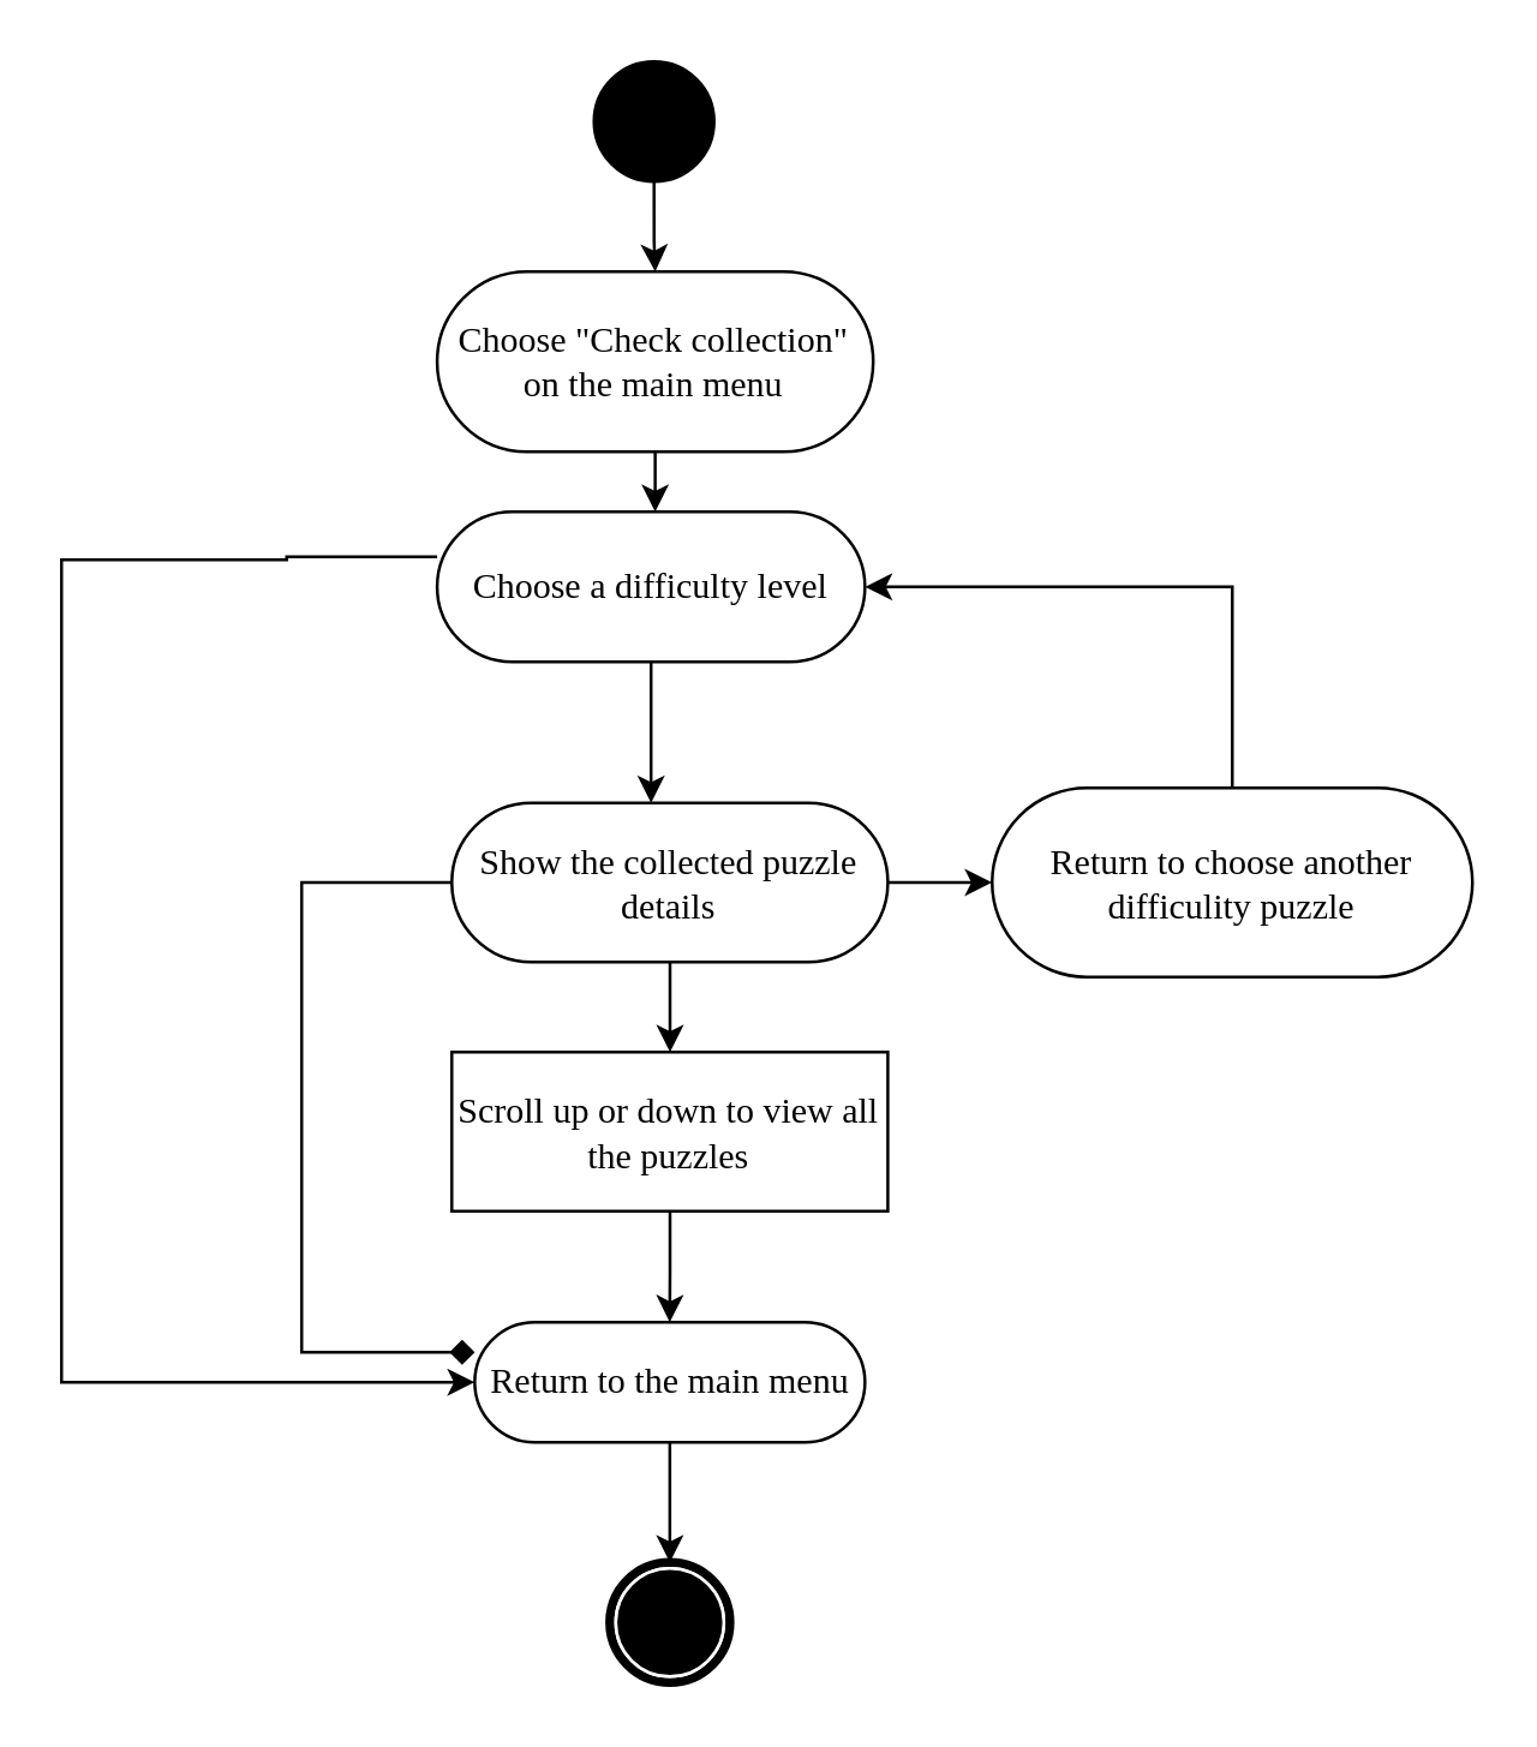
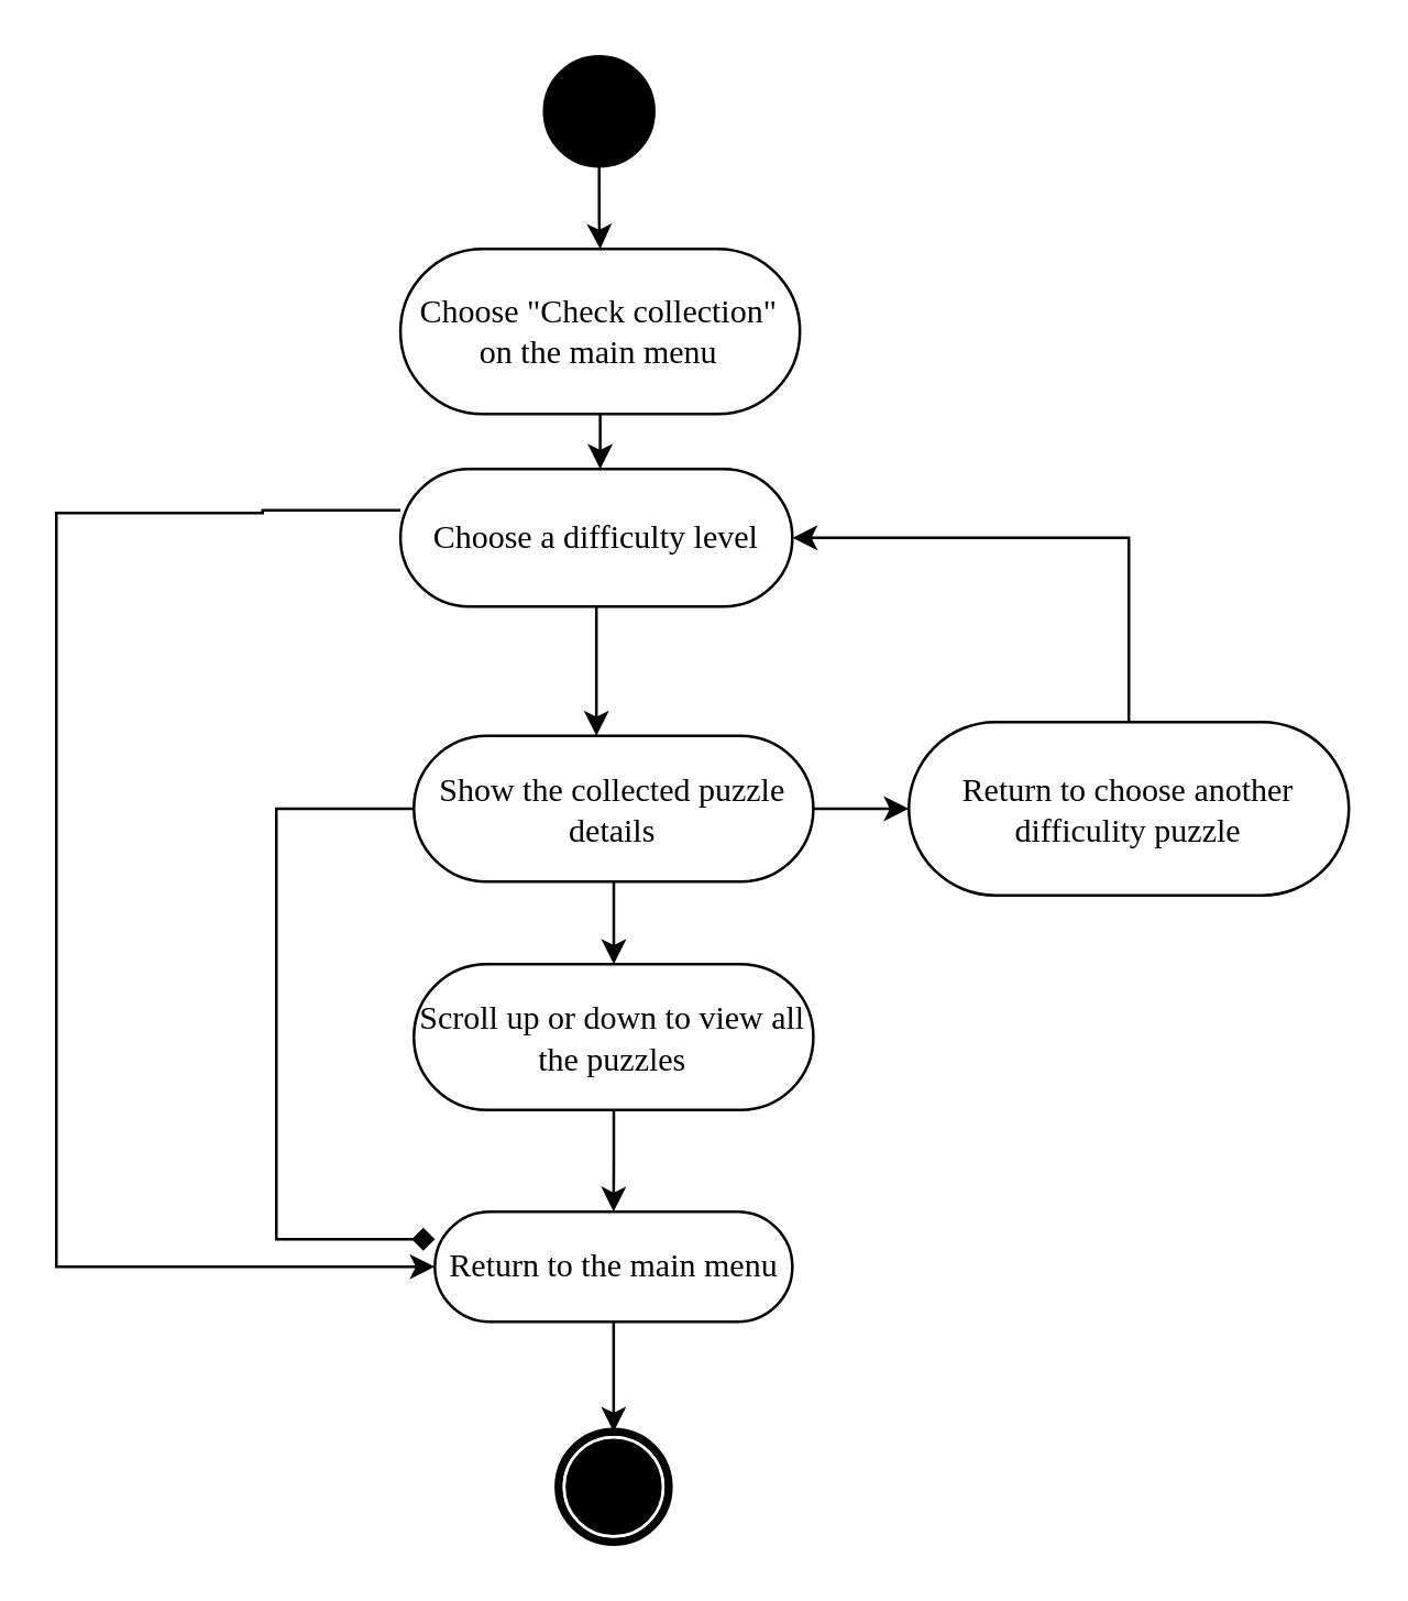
  <mxCell id="0" />
  <mxCell id="1" parent="0" />
  <mxCell id="2" value="" style="edgeStyle=orthogonalEdgeStyle;rounded=0;orthogonalLoop=1;jettySize=auto;html=1;" parent="1" source="4" target="10" edge="1"><mxGeometry relative="1" as="geometry"><Array as="points"><mxPoint x="220" y="280" /><mxPoint x="220" y="280" /></Array></mxGeometry></mxCell>
  <mxCell id="3" value="" style="edgeStyle=orthogonalEdgeStyle;rounded=0;orthogonalLoop=1;jettySize=auto;html=1;entryX=0;entryY=0.5;entryDx=0;entryDy=0;" parent="1" source="4" target="15" edge="1"><mxGeometry relative="1" as="geometry"><mxPoint x="90" y="350" as="targetPoint" /><Array as="points"><mxPoint x="95" y="185" /><mxPoint x="95" y="186" /><mxPoint x="20" y="186" /><mxPoint x="20" y="460" /></Array></mxGeometry></mxCell>
  <mxCell id="4" value="Choose a difficulty level" style="rounded=1;whiteSpace=wrap;html=1;shadow=0;comic=0;labelBackgroundColor=none;strokeWidth=1;fontFamily=Verdana;fontSize=12;align=center;arcSize=50;" parent="1" vertex="1"><mxGeometry x="145.13" y="170" width="142.5" height="50" as="geometry" /></mxCell>
  <mxCell id="5" value="" style="edgeStyle=orthogonalEdgeStyle;rounded=0;orthogonalLoop=1;jettySize=auto;html=1;entryX=0.5;entryY=0;entryDx=0;entryDy=0;" parent="1" source="6" target="13" edge="1"><mxGeometry relative="1" as="geometry"><mxPoint x="212.25" y="90" as="targetPoint" /></mxGeometry></mxCell>
  <mxCell id="6" value="" style="ellipse;whiteSpace=wrap;html=1;rounded=0;shadow=0;comic=0;labelBackgroundColor=none;strokeWidth=1;fillColor=#000000;fontFamily=Verdana;fontSize=12;align=center;" parent="1" vertex="1"><mxGeometry x="197.38" y="20" width="40" height="40" as="geometry" /></mxCell>
  <mxCell id="7" value="" style="edgeStyle=orthogonalEdgeStyle;rounded=0;orthogonalLoop=1;jettySize=auto;html=1;" parent="1" source="10" target="17" edge="1"><mxGeometry relative="1" as="geometry" /></mxCell>
  <mxCell id="8" value="" style="edgeStyle=orthogonalEdgeStyle;rounded=0;orthogonalLoop=1;jettySize=auto;html=1;" parent="1" source="10" target="19" edge="1"><mxGeometry relative="1" as="geometry" /></mxCell>
  <mxCell id="9" value="" style="edgeStyle=orthogonalEdgeStyle;rounded=0;orthogonalLoop=1;jettySize=auto;html=1;entryX=0;entryY=0.25;entryDx=0;entryDy=0;endArrow=diamond;" edge="1" parent="1" source="10" target="15"><mxGeometry relative="1" as="geometry"><mxPoint x="150" y="450" as="targetPoint" /><Array as="points"><mxPoint x="100" y="294" /><mxPoint x="100" y="450" /></Array></mxGeometry></mxCell>
  <mxCell id="10" value="Show the collected puzzle details" style="rounded=1;whiteSpace=wrap;html=1;shadow=0;comic=0;labelBackgroundColor=none;strokeWidth=1;fontFamily=Verdana;fontSize=12;align=center;arcSize=50;" parent="1" vertex="1"><mxGeometry x="150.01" y="267" width="145.25" height="53" as="geometry" /></mxCell>
  <mxCell id="11" value="" style="shape=mxgraph.bpmn.shape;html=1;verticalLabelPosition=bottom;labelBackgroundColor=#ffffff;verticalAlign=top;perimeter=ellipsePerimeter;outline=end;symbol=terminate;rounded=0;shadow=0;comic=0;strokeWidth=1;fontFamily=Verdana;fontSize=12;align=center;" parent="1" vertex="1"><mxGeometry x="202.64" y="520" width="40" height="40" as="geometry" /></mxCell>
  <mxCell id="12" value="" style="edgeStyle=orthogonalEdgeStyle;rounded=0;orthogonalLoop=1;jettySize=auto;html=1;" parent="1" source="13" target="4" edge="1"><mxGeometry relative="1" as="geometry"><Array as="points"><mxPoint x="212" y="210" /><mxPoint x="212" y="210" /></Array></mxGeometry></mxCell>
  <mxCell id="13" value="Choose &quot;Check collection&quot; on the main menu" style="rounded=1;whiteSpace=wrap;html=1;shadow=0;comic=0;labelBackgroundColor=none;strokeWidth=1;fontFamily=Verdana;fontSize=12;align=center;arcSize=50;" parent="1" vertex="1"><mxGeometry x="145.13" y="90" width="145.25" height="60" as="geometry" /></mxCell>
  <mxCell id="14" value="" style="edgeStyle=orthogonalEdgeStyle;rounded=0;orthogonalLoop=1;jettySize=auto;html=1;" parent="1" source="15" target="11" edge="1"><mxGeometry relative="1" as="geometry" /></mxCell>
  <mxCell id="15" value="Return to the main menu" style="rounded=1;whiteSpace=wrap;html=1;shadow=0;comic=0;labelBackgroundColor=none;strokeWidth=1;fontFamily=Verdana;fontSize=12;align=center;arcSize=50;" parent="1" vertex="1"><mxGeometry x="157.64" y="440" width="130" height="40" as="geometry" /></mxCell>
  <mxCell id="16" value="" style="edgeStyle=orthogonalEdgeStyle;rounded=0;orthogonalLoop=1;jettySize=auto;html=1;entryX=1;entryY=0.5;entryDx=0;entryDy=0;exitX=0.5;exitY=0;exitDx=0;exitDy=0;" parent="1" source="17" target="4" edge="1"><mxGeometry relative="1" as="geometry"><mxPoint x="420" y="195" as="sourcePoint" /><mxPoint x="410" y="163.5" as="targetPoint" /></mxGeometry></mxCell>
  <mxCell id="17" value="Return to choose another difficulity puzzle" style="rounded=1;whiteSpace=wrap;html=1;shadow=0;comic=0;labelBackgroundColor=none;strokeWidth=1;fontFamily=Verdana;fontSize=12;align=center;arcSize=50;" parent="1" vertex="1"><mxGeometry x="330" y="262" width="160" height="63" as="geometry" /></mxCell>
  <mxCell id="18" value="" style="edgeStyle=orthogonalEdgeStyle;rounded=0;orthogonalLoop=1;jettySize=auto;html=1;" parent="1" source="19" target="15" edge="1"><mxGeometry relative="1" as="geometry" /></mxCell>
- <mxCell id="19" value="Scroll up or down to view all the puzzles" style="whiteSpace=wrap;html=1;shadow=0;comic=0;labelBackgroundColor=none;strokeWidth=1;fontFamily=Verdana;fontSize=12;align=center;arcSize=50;rounded=0;" parent="1" vertex="1"><mxGeometry x="150.01" y="350" width="145.25" height="53" as="geometry" /></mxCell>
+ <mxCell id="19" value="Scroll up or down to view all the puzzles" style="rounded=1;whiteSpace=wrap;html=1;shadow=0;comic=0;labelBackgroundColor=none;strokeWidth=1;fontFamily=Verdana;fontSize=12;align=center;arcSize=50;" parent="1" vertex="1"><mxGeometry x="150.01" y="350" width="145.25" height="53" as="geometry" /></mxCell>
